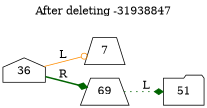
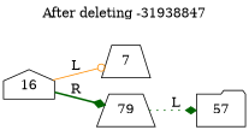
  digraph {
    label="After deleting -31938847"
    labelloc=t
    rankdir=LR
    node [shape=trapezium]
    edge [arrowhead=diamond color=darkgreen]
-   36 [shape=house]
+   36 [shape=house label=16]
    7
-   79 [label=69]
-   51 [shape=folder]
+   79
+   51 [shape=folder label=57]
    36 -> 7 [arrowhead=odot color=darkorange label=L style=solid]
    36 -> 79 [label=R style=bold]
    79 -> 51 [label=L style=dotted]
  }
